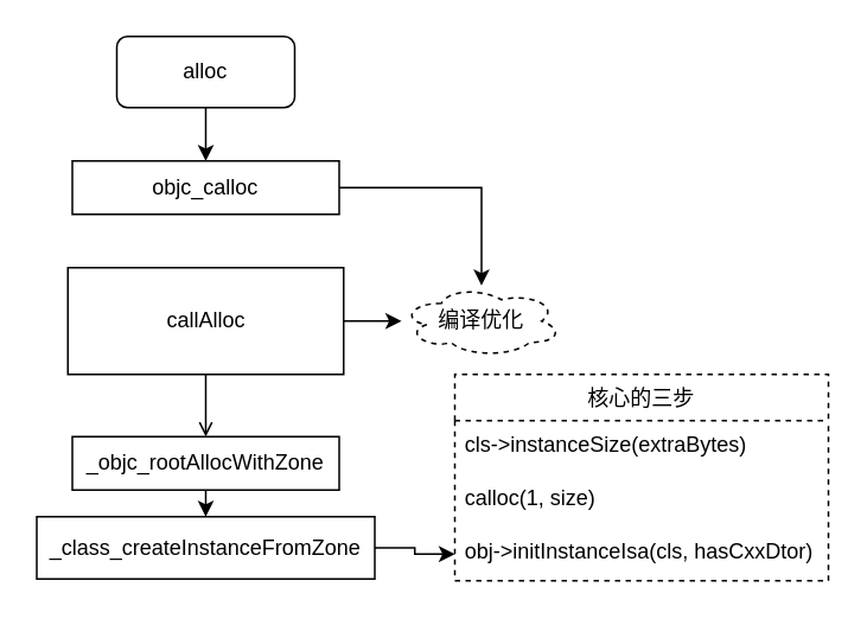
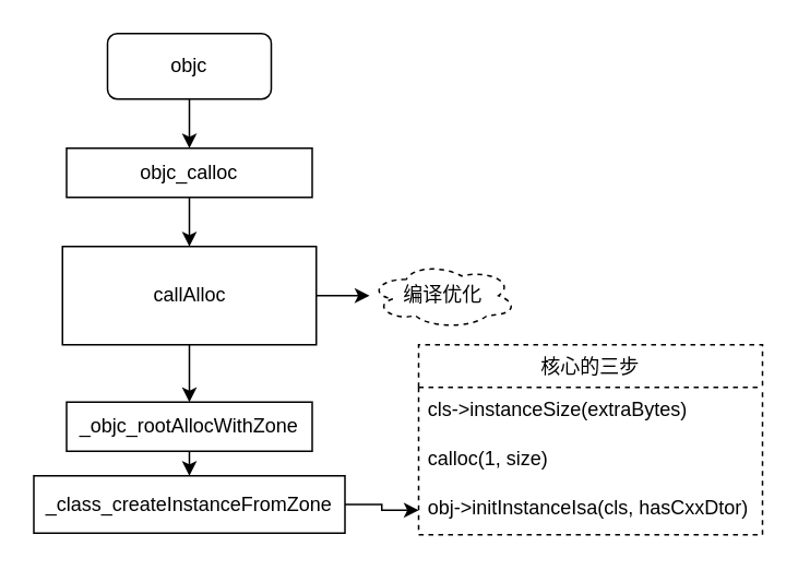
  <mxCell id="0" />
  <mxCell id="1" parent="0" />
  <mxCell id="2" value="" style="edgeStyle=orthogonalEdgeStyle;rounded=0;orthogonalLoop=1;jettySize=auto;html=1;" edge="1" parent="1" source="3" target="5"><mxGeometry relative="1" as="geometry" /></mxCell>
- <mxCell id="3" value="alloc" style="rounded=1;whiteSpace=wrap;html=1;" vertex="1" parent="1"><mxGeometry x="65" y="20" width="100" height="40" as="geometry" /></mxCell>
- <mxCell id="4" value="" style="edgeStyle=orthogonalEdgeStyle;rounded=0;orthogonalLoop=1;jettySize=auto;html=1;" edge="1" parent="1" source="5" target="11"><mxGeometry relative="1" as="geometry" /></mxCell>
+ <mxCell id="3" value="objc" style="rounded=1;whiteSpace=wrap;html=1;" vertex="1" parent="1"><mxGeometry x="65" y="20" width="100" height="40" as="geometry" /></mxCell>
+ <mxCell id="4" value="" style="edgeStyle=orthogonalEdgeStyle;rounded=0;orthogonalLoop=1;jettySize=auto;html=1;" edge="1" parent="1" source="5" target="8"><mxGeometry relative="1" as="geometry" /></mxCell>
  <mxCell id="5" value="objc_calloc" style="whiteSpace=wrap;html=1;" vertex="1" parent="1"><mxGeometry x="40" y="90" width="150" height="30" as="geometry" /></mxCell>
- <mxCell id="6" value="" style="edgeStyle=orthogonalEdgeStyle;rounded=0;orthogonalLoop=1;jettySize=auto;html=1;endArrow=open;" edge="1" parent="1" source="8" target="10"><mxGeometry relative="1" as="geometry" /></mxCell>
+ <mxCell id="6" value="" style="edgeStyle=orthogonalEdgeStyle;rounded=0;orthogonalLoop=1;jettySize=auto;html=1;" edge="1" parent="1" source="8" target="10"><mxGeometry relative="1" as="geometry" /></mxCell>
  <mxCell id="7" value="" style="rounded=0;orthogonalLoop=1;jettySize=auto;html=1;edgeStyle=orthogonalEdgeStyle;" edge="1" parent="1" source="8" target="11"><mxGeometry relative="1" as="geometry" /></mxCell>
  <mxCell id="8" value="callAlloc" style="whiteSpace=wrap;html=1;" vertex="1" parent="1"><mxGeometry x="37.5" y="150" width="155" height="60" as="geometry" /></mxCell>
  <mxCell id="9" value="" style="edgeStyle=none;rounded=0;orthogonalLoop=1;jettySize=auto;html=1;" edge="1" parent="1" source="10" target="13"><mxGeometry relative="1" as="geometry" /></mxCell>
  <mxCell id="10" value="_objc_rootAllocWithZone" style="whiteSpace=wrap;html=1;" vertex="1" parent="1"><mxGeometry x="40" y="245" width="150" height="30" as="geometry" /></mxCell>
  <mxCell id="11" value="编译优化" style="ellipse;shape=cloud;whiteSpace=wrap;html=1;noLabel=0;dashed=1;strokeWidth=1;" vertex="1" parent="1"><mxGeometry x="225" y="160" width="90" height="40" as="geometry" /></mxCell>
  <mxCell id="12" value="" style="edgeStyle=orthogonalEdgeStyle;rounded=0;orthogonalLoop=1;jettySize=auto;html=1;" edge="1" parent="1" source="13" target="17"><mxGeometry relative="1" as="geometry" /></mxCell>
  <mxCell id="13" value="_class_createInstanceFromZone" style="whiteSpace=wrap;html=1;" vertex="1" parent="1"><mxGeometry x="20" y="290" width="190" height="35" as="geometry" /></mxCell>
  <mxCell id="14" value="核心的三步" style="swimlane;fontStyle=0;childLayout=stackLayout;horizontal=1;startSize=26;fillColor=none;horizontalStack=0;resizeParent=1;resizeParentMax=0;resizeLast=0;collapsible=1;marginBottom=0;dashed=1;strokeWidth=1;" vertex="1" parent="1"><mxGeometry x="255" y="210" width="210" height="116" as="geometry"><mxRectangle x="-590" y="-175.5" width="90" height="26" as="alternateBounds" /></mxGeometry></mxCell>
  <mxCell id="15" value="cls-&gt;instanceSize(extraBytes)" style="text;strokeColor=none;fillColor=none;align=left;verticalAlign=top;spacingLeft=4;spacingRight=4;overflow=hidden;rotatable=0;points=[[0,0.5],[1,0.5]];portConstraint=eastwest;dashed=1;" vertex="1" parent="14"><mxGeometry y="26" width="210" height="30" as="geometry" /></mxCell>
  <mxCell id="16" value="calloc(1, size)" style="text;strokeColor=none;fillColor=none;align=left;verticalAlign=top;spacingLeft=4;spacingRight=4;overflow=hidden;rotatable=0;points=[[0,0.5],[1,0.5]];portConstraint=eastwest;dashed=1;labelBorderColor=none;labelBackgroundColor=none;" vertex="1" parent="14"><mxGeometry y="56" width="210" height="30" as="geometry" /></mxCell>
  <mxCell id="17" value="obj-&gt;initInstanceIsa(cls, hasCxxDtor)" style="text;strokeColor=none;fillColor=none;align=left;verticalAlign=top;spacingLeft=4;spacingRight=4;overflow=hidden;rotatable=0;points=[[0,0.5],[1,0.5]];portConstraint=eastwest;dashed=1;" vertex="1" parent="14"><mxGeometry y="86" width="210" height="30" as="geometry" /></mxCell>
